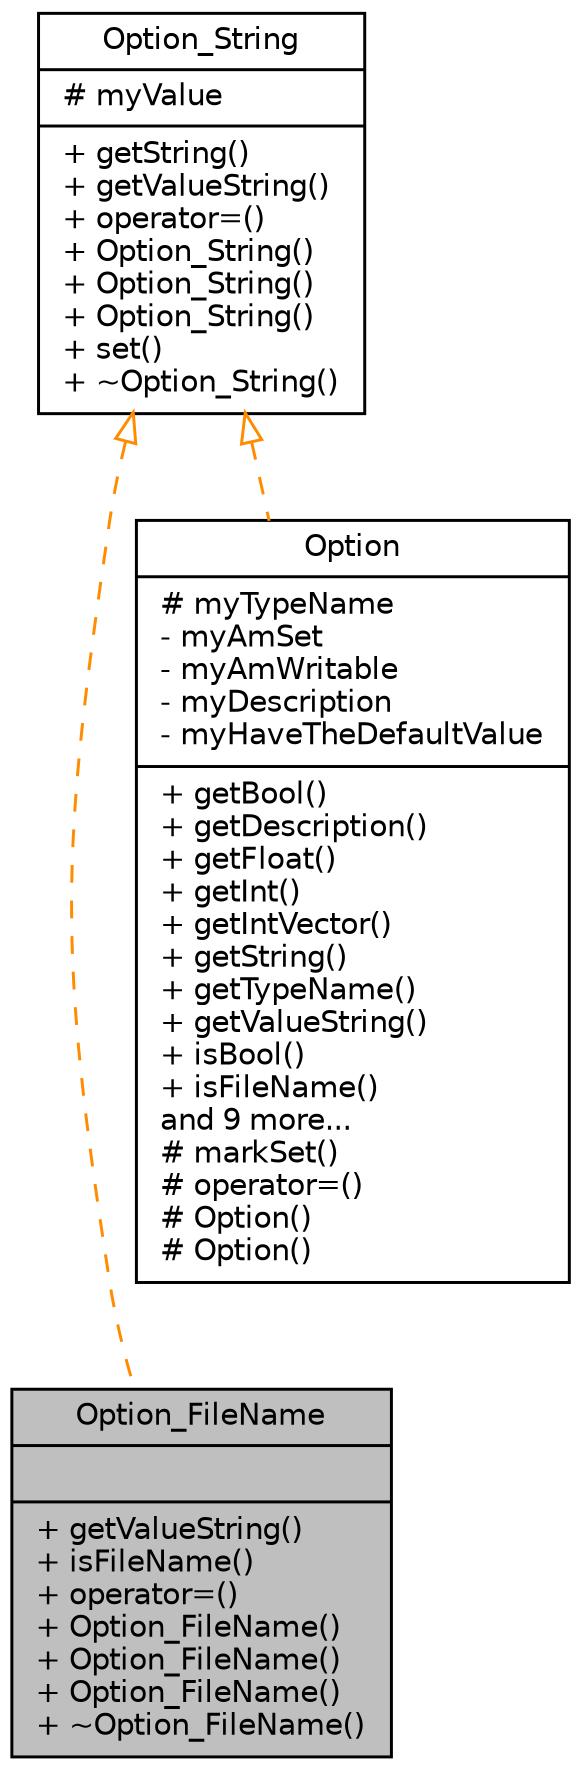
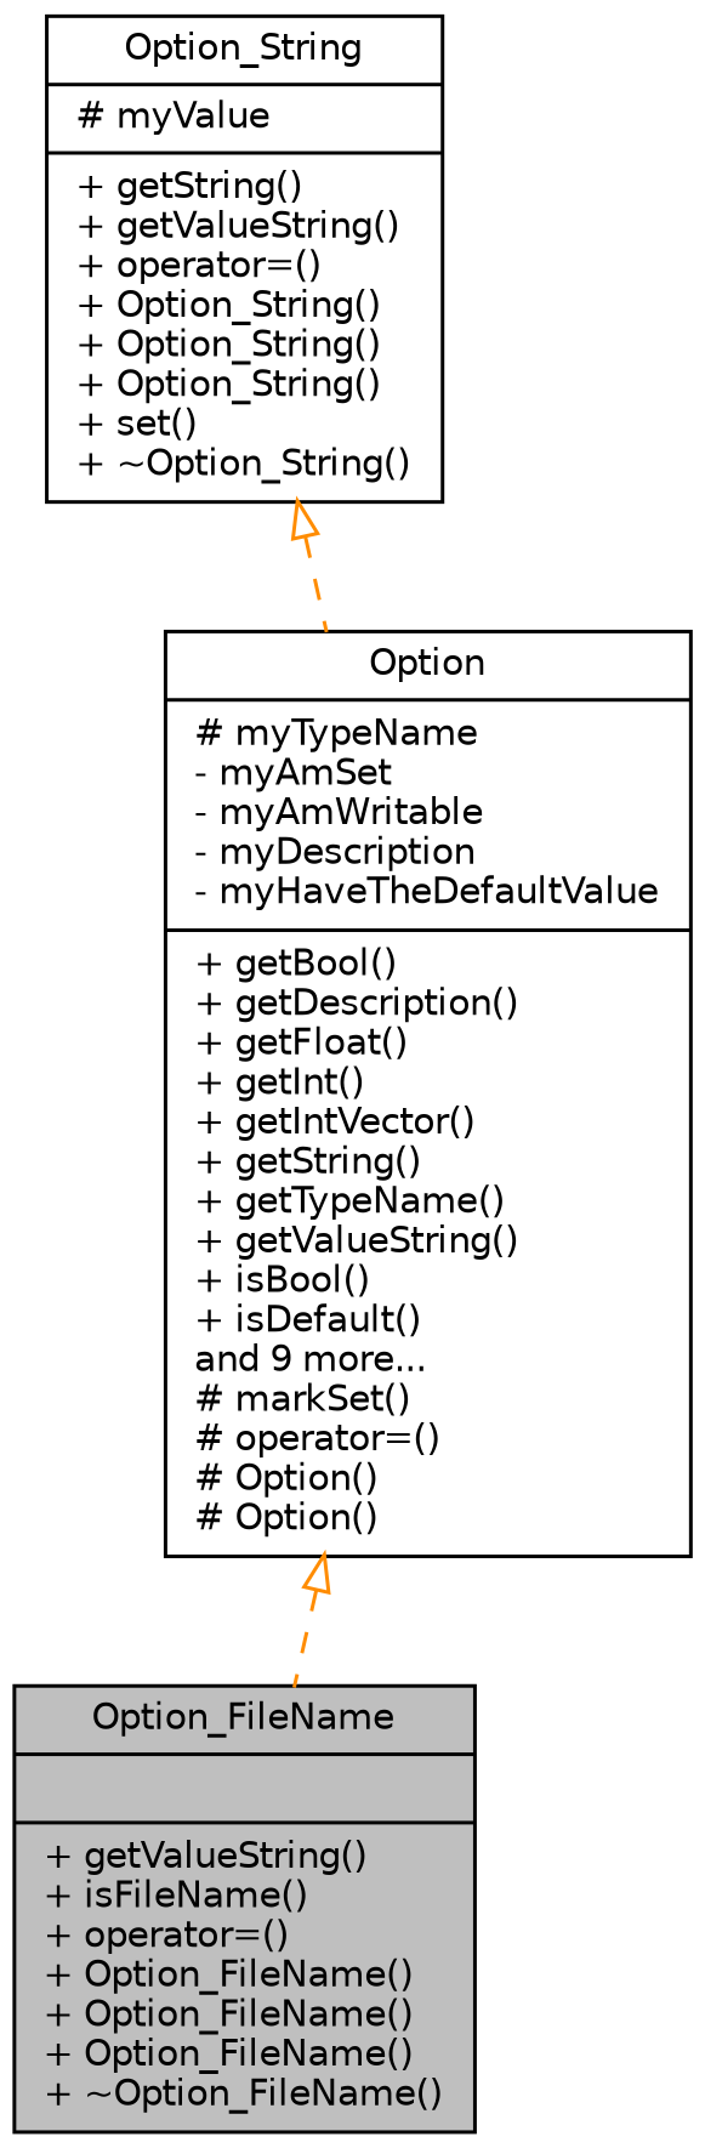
  digraph {
    node [color=black fillcolor=white fontname=Helvetica fontsize=10 shape=record style=filled]
    edge [arrowtail=onormal color=darkorange dir=back fontname=Helvetica fontsize=10 labelfontname=Helvetica labelfontsize=10 style=dashed]
    n1 [fillcolor=grey75 fontcolor=black height=0.2 label="{Option_FileName\n||+ getValueString()\l+ isFileName()\l+ operator=()\l+ Option_FileName()\l+ Option_FileName()\l+ Option_FileName()\l+ ~Option_FileName()\l}" width=0.4]
    n2 [height=0.2 label="{Option_String\n|# myValue\l|+ getString()\l+ getValueString()\l+ operator=()\l+ Option_String()\l+ Option_String()\l+ Option_String()\l+ set()\l+ ~Option_String()\l}" width=0.4]
-   n3 [height=0.2 label="{Option\n|# myTypeName\l- myAmSet\l- myAmWritable\l- myDescription\l- myHaveTheDefaultValue\l|+ getBool()\l+ getDescription()\l+ getFloat()\l+ getInt()\l+ getIntVector()\l+ getString()\l+ getTypeName()\l+ getValueString()\l+ isBool()\l+ isFileName()\land 9 more...\l# markSet()\l# operator=()\l# Option()\l# Option()\l}" width=0.4]
-   n2 -> n1
+   n3 [height=0.2 label="{Option\n|# myTypeName\l- myAmSet\l- myAmWritable\l- myDescription\l- myHaveTheDefaultValue\l|+ getBool()\l+ getDescription()\l+ getFloat()\l+ getInt()\l+ getIntVector()\l+ getString()\l+ getTypeName()\l+ getValueString()\l+ isBool()\l+ isDefault()\land 9 more...\l# markSet()\l# operator=()\l# Option()\l# Option()\l}" width=0.4]
+   n3 -> n1
    n2 -> n3
  }
